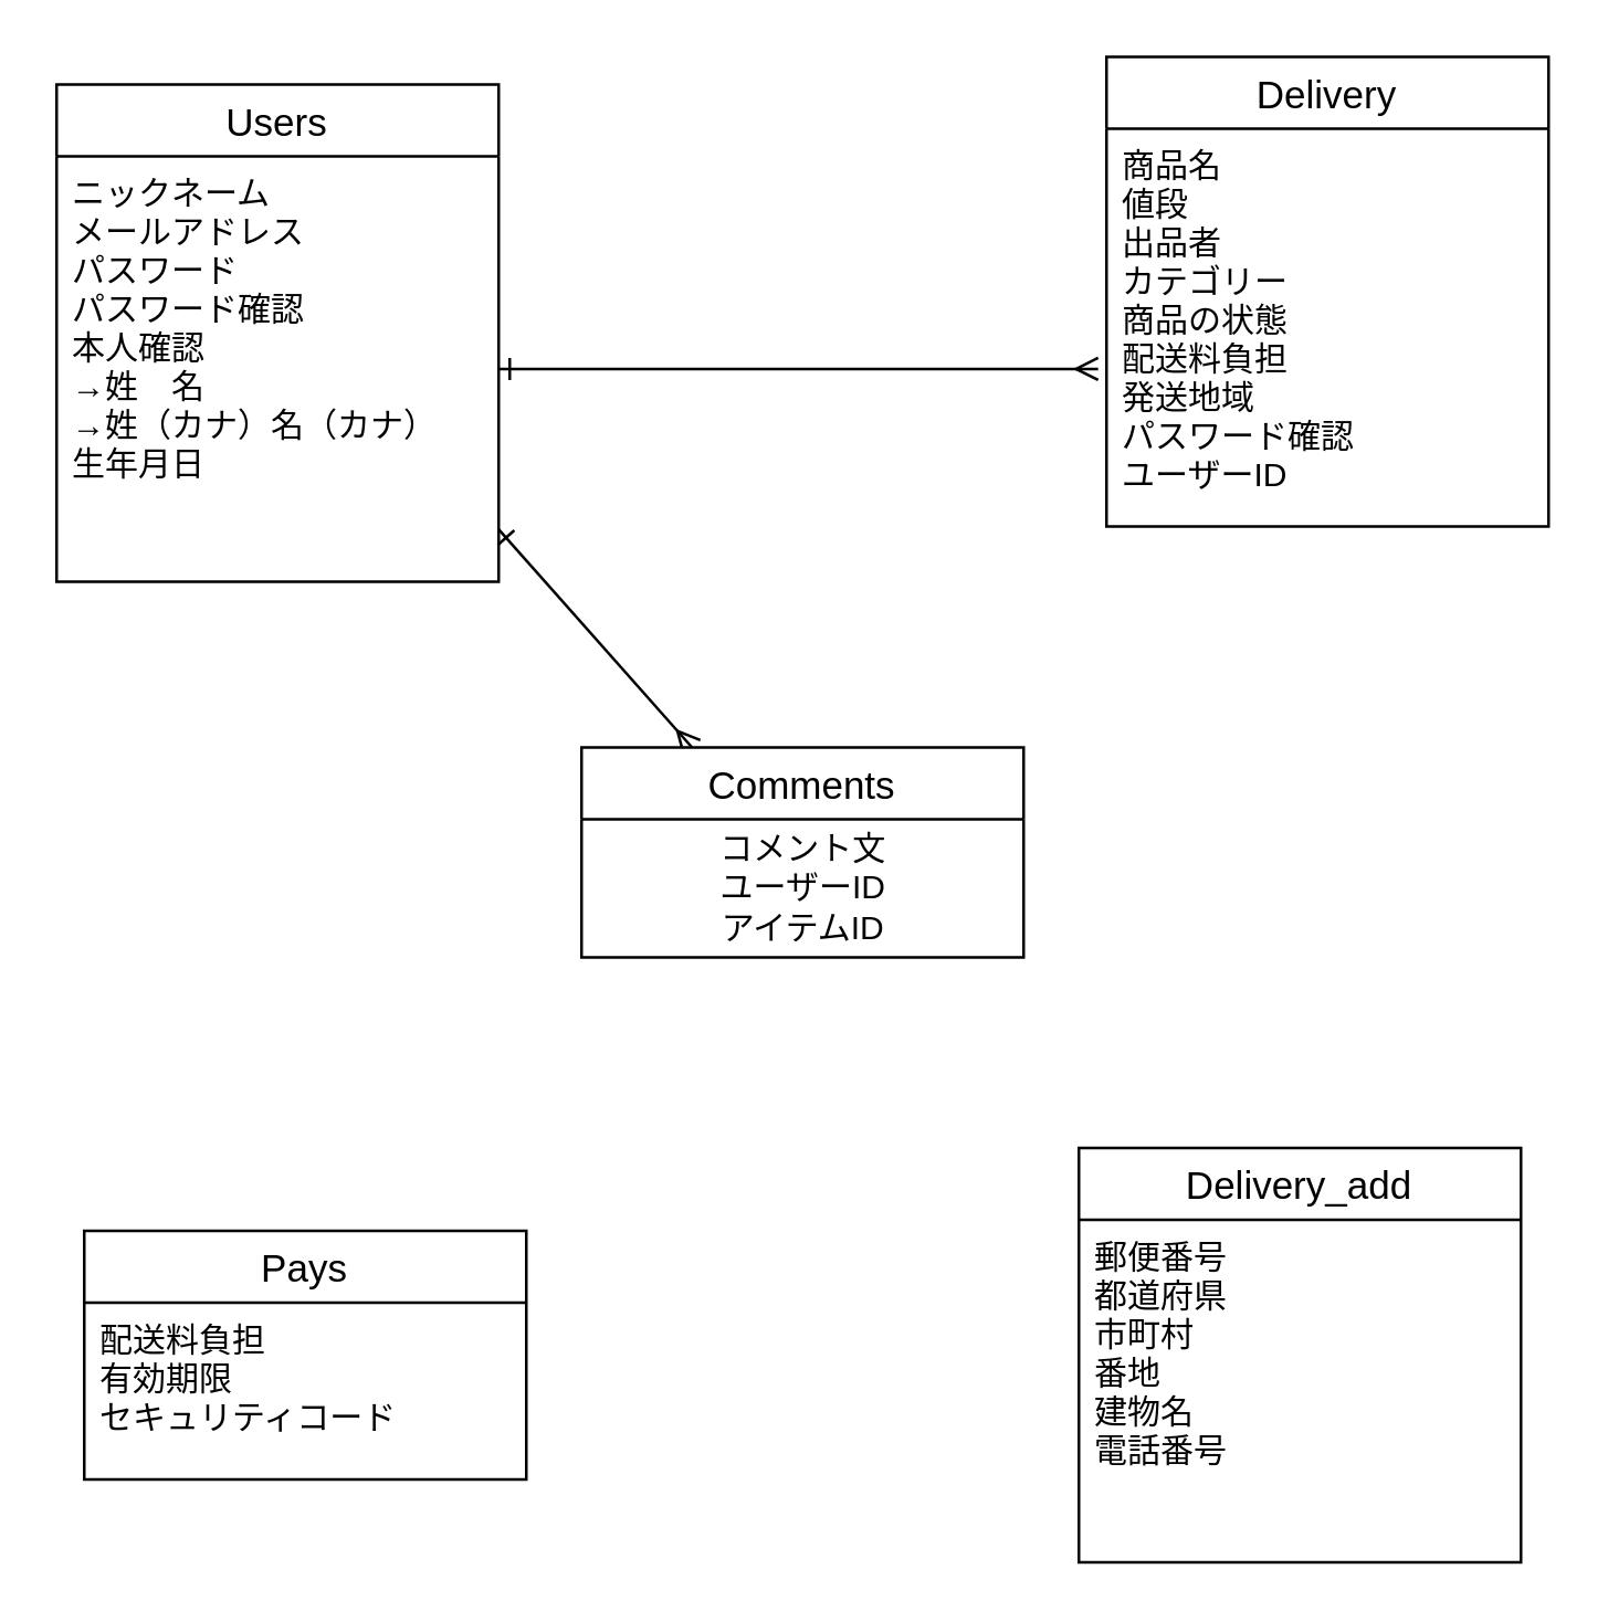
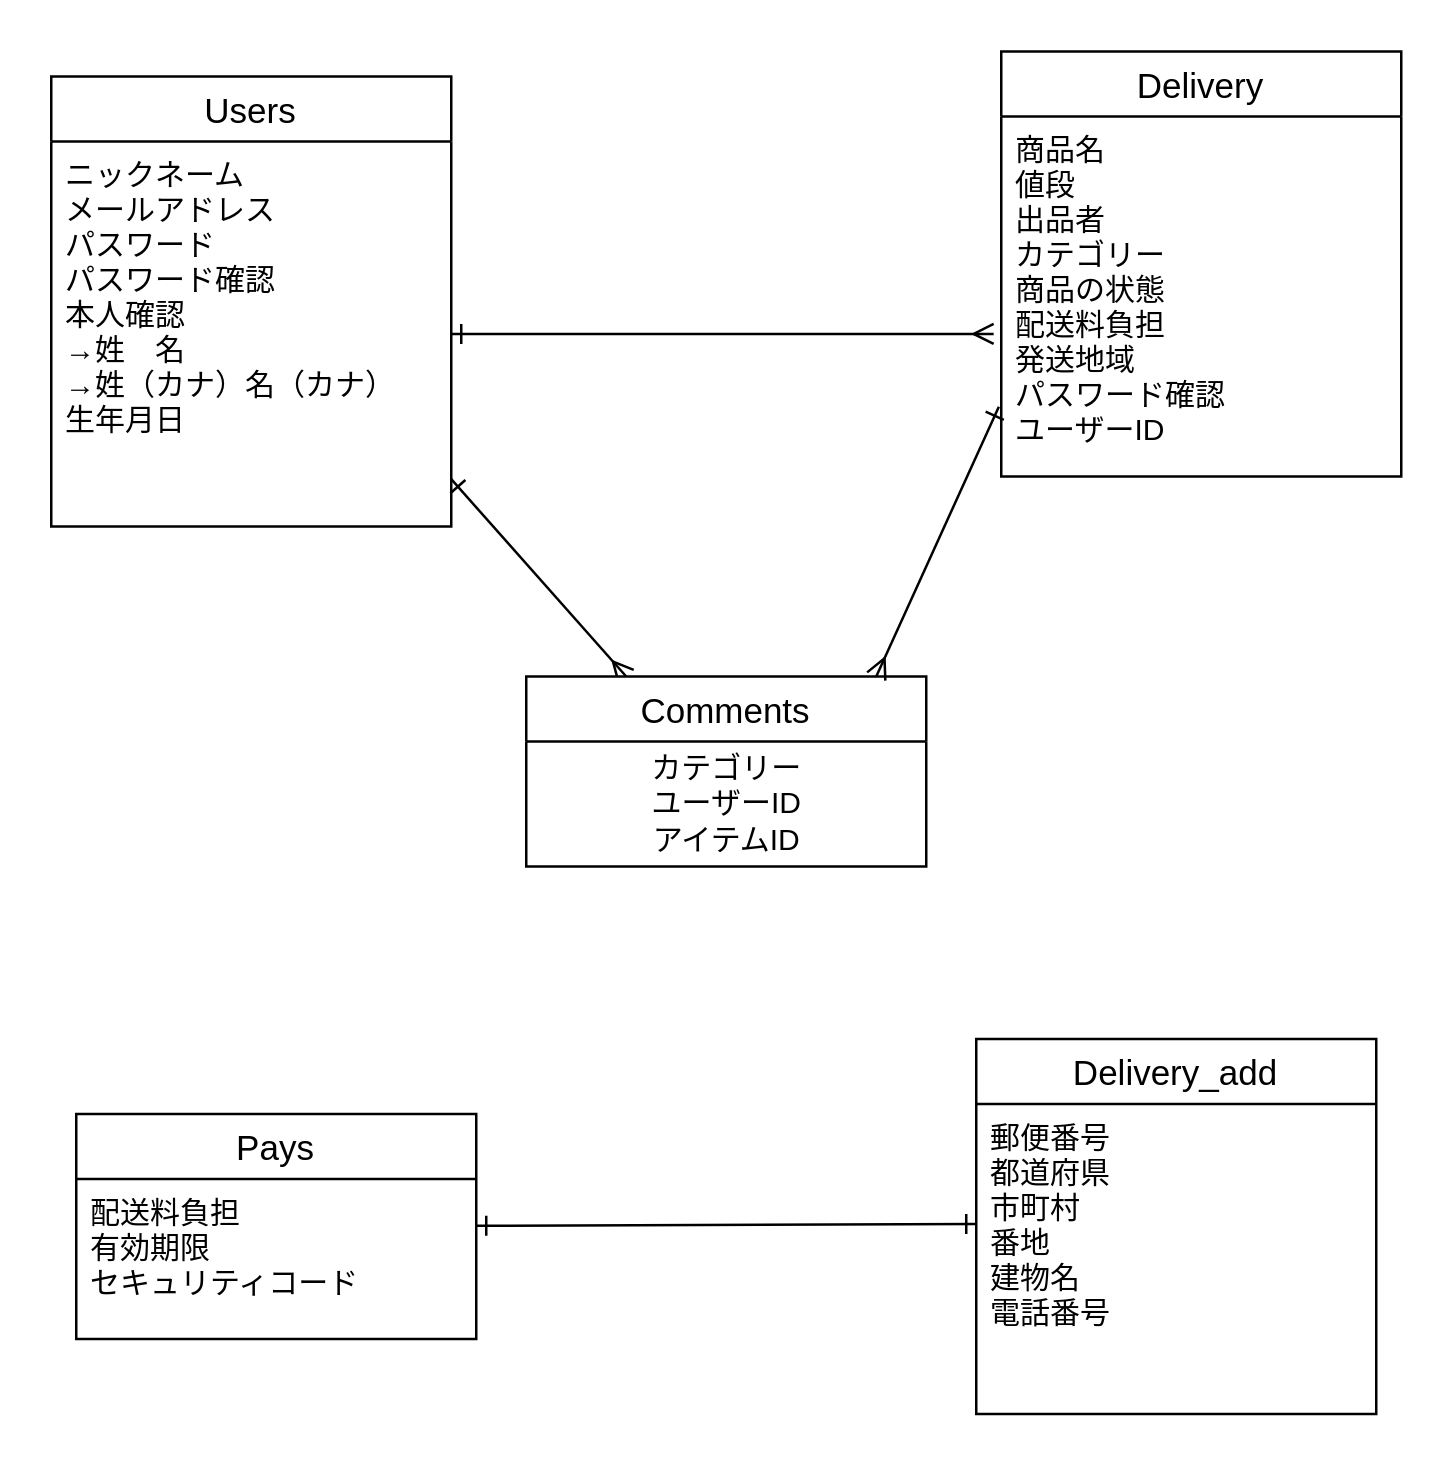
  <mxCell id="0" />
  <mxCell id="1" parent="0" />
  <mxCell id="2" value="Users" style="swimlane;fontStyle=0;childLayout=stackLayout;horizontal=1;startSize=26;horizontalStack=0;resizeParent=1;resizeParentMax=0;resizeLast=0;collapsible=1;marginBottom=0;align=center;fontSize=14;" vertex="1" parent="1"><mxGeometry x="20" y="30" width="160" height="180" as="geometry" /></mxCell>
  <mxCell id="3" value="ニックネーム&#10;メールアドレス&#10;パスワード&#10;パスワード確認&#10;本人確認&#10;→姓　名&#10;→姓（カナ）名（カナ）&#10;生年月日&#10;" style="text;strokeColor=none;fillColor=none;spacingLeft=4;spacingRight=4;overflow=hidden;rotatable=0;points=[[0,0.5],[1,0.5]];portConstraint=eastwest;fontSize=12;" vertex="1" parent="2"><mxGeometry y="26" width="160" height="154" as="geometry" /></mxCell>
  <mxCell id="4" value="Delivery" style="swimlane;fontStyle=0;childLayout=stackLayout;horizontal=1;startSize=26;horizontalStack=0;resizeParent=1;resizeParentMax=0;resizeLast=0;collapsible=1;marginBottom=0;align=center;fontSize=14;" vertex="1" parent="1"><mxGeometry x="400" y="20" width="160" height="170" as="geometry" /></mxCell>
  <mxCell id="5" value="商品名&#10;値段&#10;出品者&#10;カテゴリー&#10;商品の状態&#10;配送料負担&#10;発送地域&#10;パスワード確認&#10;ユーザーID" style="text;strokeColor=none;fillColor=none;spacingLeft=4;spacingRight=4;overflow=hidden;rotatable=0;points=[[0,0.5],[1,0.5]];portConstraint=eastwest;fontSize=12;" vertex="1" parent="4"><mxGeometry y="26" width="160" height="144" as="geometry" /></mxCell>
  <mxCell id="6" style="edgeStyle=none;html=1;exitX=0.25;exitY=0;exitDx=0;exitDy=0;entryX=1;entryY=0.877;entryDx=0;entryDy=0;entryPerimeter=0;startArrow=ERmany;startFill=0;endArrow=ERone;endFill=0;" edge="1" parent="1" source="7" target="3"><mxGeometry relative="1" as="geometry" /></mxCell>
  <mxCell id="7" value="Comments" style="swimlane;fontStyle=0;childLayout=stackLayout;horizontal=1;startSize=26;horizontalStack=0;resizeParent=1;resizeParentMax=0;resizeLast=0;collapsible=1;marginBottom=0;align=center;fontSize=14;" vertex="1" parent="1"><mxGeometry x="210" y="270" width="160" height="76" as="geometry" /></mxCell>
- <mxCell id="8" value="コメント文&lt;br&gt;ユーザーID&lt;br&gt;アイテムID&lt;br&gt;" style="text;html=1;align=center;verticalAlign=middle;resizable=0;points=[];autosize=1;strokeColor=none;fillColor=none;" vertex="1" parent="7"><mxGeometry y="26" width="160" height="50" as="geometry" /></mxCell>
+ <mxCell id="8" value="カテゴリー&lt;br&gt;ユーザーID&lt;br&gt;アイテムID&lt;br&gt;" style="text;html=1;align=center;verticalAlign=middle;resizable=0;points=[];autosize=1;strokeColor=none;fillColor=none;" vertex="1" parent="7"><mxGeometry y="26" width="160" height="50" as="geometry" /></mxCell>
  <mxCell id="9" style="edgeStyle=none;html=1;exitX=1;exitY=0.5;exitDx=0;exitDy=0;entryX=-0.019;entryY=0.604;entryDx=0;entryDy=0;entryPerimeter=0;startArrow=ERone;startFill=0;endArrow=ERmany;endFill=0;strokeWidth=1;targetPerimeterSpacing=5;" edge="1" parent="1" source="3" target="5"><mxGeometry relative="1" as="geometry"><Array as="points"><mxPoint x="210" y="133" /><mxPoint x="300" y="133" /></Array></mxGeometry></mxCell>
+ <mxCell id="10" style="edgeStyle=none;html=1;exitX=-0.006;exitY=0.806;exitDx=0;exitDy=0;entryX=0.875;entryY=0;entryDx=0;entryDy=0;entryPerimeter=0;startArrow=ERone;startFill=0;endArrow=ERmany;endFill=0;exitPerimeter=0;" edge="1" parent="1" source="5" target="7"><mxGeometry relative="1" as="geometry" /></mxCell>
+ <mxCell id="11" style="edgeStyle=none;html=1;entryX=0;entryY=0.387;entryDx=0;entryDy=0;entryPerimeter=0;startArrow=ERone;startFill=0;endArrow=ERone;endFill=0;targetPerimeterSpacing=5;strokeWidth=1;" edge="1" parent="1" source="12" target="15"><mxGeometry relative="1" as="geometry" /></mxCell>
  <mxCell id="12" value="Pays" style="swimlane;fontStyle=0;childLayout=stackLayout;horizontal=1;startSize=26;horizontalStack=0;resizeParent=1;resizeParentMax=0;resizeLast=0;collapsible=1;marginBottom=0;align=center;fontSize=14;" vertex="1" parent="1"><mxGeometry x="30" y="445" width="160" height="90" as="geometry" /></mxCell>
  <mxCell id="13" value="配送料負担&#10;有効期限&#10;セキュリティコード&#10;" style="text;strokeColor=none;fillColor=none;spacingLeft=4;spacingRight=4;overflow=hidden;rotatable=0;points=[[0,0.5],[1,0.5]];portConstraint=eastwest;fontSize=12;" vertex="1" parent="12"><mxGeometry y="26" width="160" height="64" as="geometry" /></mxCell>
  <mxCell id="14" value="Delivery_add" style="swimlane;fontStyle=0;childLayout=stackLayout;horizontal=1;startSize=26;horizontalStack=0;resizeParent=1;resizeParentMax=0;resizeLast=0;collapsible=1;marginBottom=0;align=center;fontSize=14;" vertex="1" parent="1"><mxGeometry x="390" y="415" width="160" height="150" as="geometry" /></mxCell>
  <mxCell id="15" value="郵便番号&#10;都道府県&#10;市町村&#10;番地&#10;建物名&#10;電話番号&#10;" style="text;strokeColor=none;fillColor=none;spacingLeft=4;spacingRight=4;overflow=hidden;rotatable=0;points=[[0,0.5],[1,0.5]];portConstraint=eastwest;fontSize=12;" vertex="1" parent="14"><mxGeometry y="26" width="160" height="124" as="geometry" /></mxCell>
